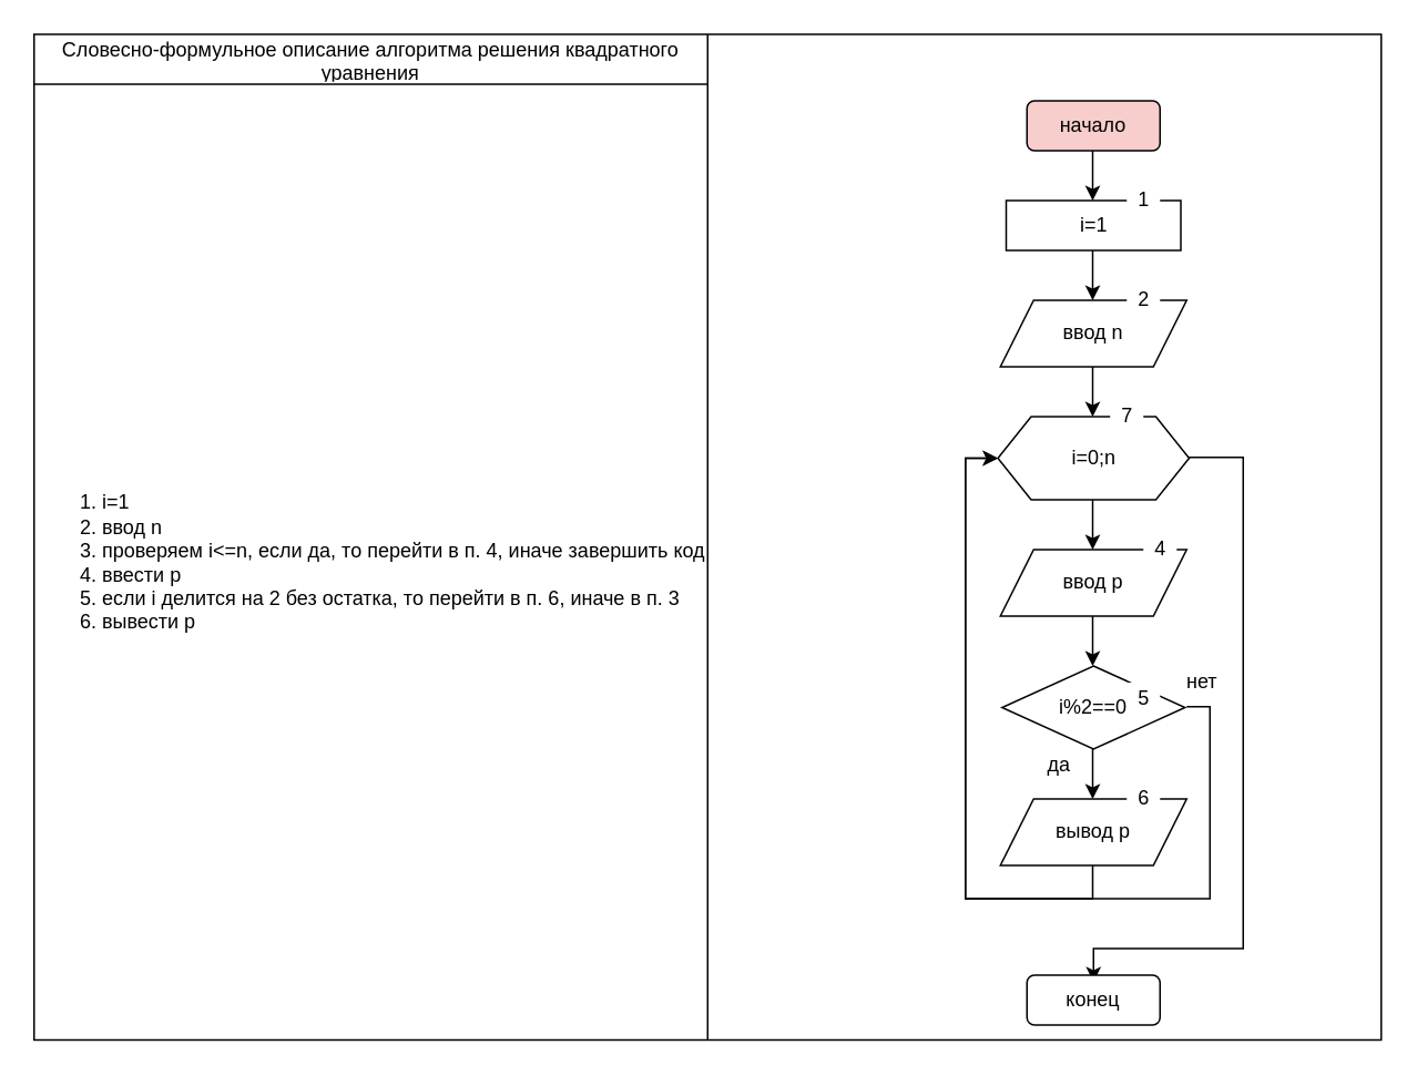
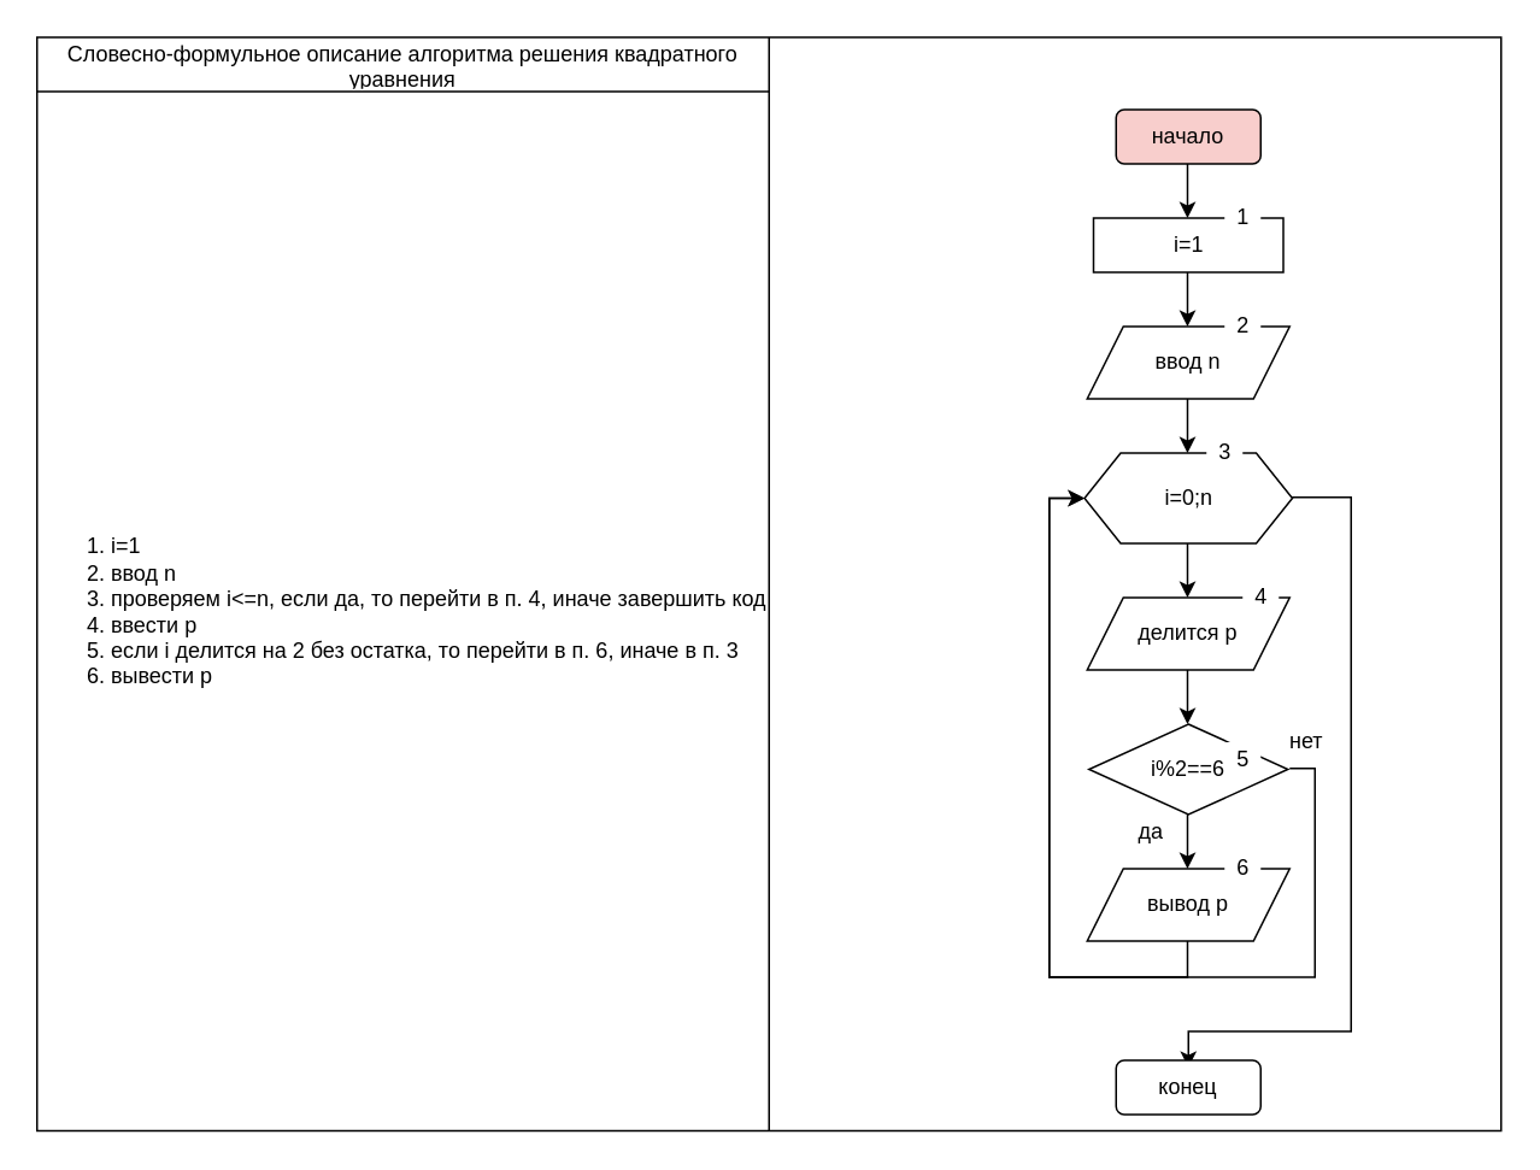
  <mxCell id="0" />
  <mxCell id="1" parent="0" />
  <mxCell id="2" value="" style="shape=table;startSize=0;container=1;collapsible=0;childLayout=tableLayout;hachureGap=4;pointerEvents=0;" vertex="1" parent="1"><mxGeometry x="20" y="20" width="810" height="605" as="geometry" /></mxCell>
  <mxCell id="3" value="" style="shape=partialRectangle;collapsible=0;dropTarget=0;pointerEvents=0;fillColor=none;top=0;left=0;bottom=0;right=0;points=[[0,0.5],[1,0.5]];portConstraint=eastwest;hachureGap=4;" vertex="1" parent="2"><mxGeometry width="810" height="30" as="geometry" /></mxCell>
  <mxCell id="4" value="Словесно-формульное описание алгоритма решения квадратного уравнения" style="shape=partialRectangle;html=1;whiteSpace=wrap;connectable=0;overflow=hidden;fillColor=none;top=0;left=0;bottom=0;right=0;pointerEvents=1;hachureGap=4;" vertex="1" parent="3"><mxGeometry width="405" height="30" as="geometry"><mxRectangle width="405" height="30" as="alternateBounds" /></mxGeometry></mxCell>
  <mxCell id="5" value="" style="shape=partialRectangle;collapsible=0;dropTarget=0;pointerEvents=0;fillColor=none;top=0;left=0;bottom=0;right=0;points=[[0,0.5],[1,0.5]];portConstraint=eastwest;hachureGap=4;" vertex="1" parent="2"><mxGeometry y="30" width="810" height="575" as="geometry" /></mxCell>
  <mxCell id="6" value="&lt;div align=&quot;left&quot;&gt;&lt;ol&gt;&lt;li&gt;i=1&lt;/li&gt;&lt;li&gt;ввод n&lt;/li&gt;&lt;li&gt;проверяем i&amp;lt;=n, если да, то перейти в п. 4, иначе завершить код&lt;/li&gt;&lt;li&gt;ввести p&lt;/li&gt;&lt;li&gt;если i делится на 2 без остатка, то перейти в п. 6, иначе в п. 3&lt;/li&gt;&lt;li&gt;вывести p&lt;br&gt;&lt;/li&gt;&lt;/ol&gt;&lt;/div&gt;" style="shape=partialRectangle;html=1;whiteSpace=wrap;connectable=0;overflow=hidden;fillColor=none;top=0;left=0;bottom=0;right=0;pointerEvents=1;hachureGap=4;" vertex="1" parent="5"><mxGeometry width="405" height="575" as="geometry"><mxRectangle width="405" height="575" as="alternateBounds" /></mxGeometry></mxCell>
  <mxCell id="7" value="" style="shape=partialRectangle;html=1;whiteSpace=wrap;connectable=0;overflow=hidden;fillColor=none;top=0;left=0;bottom=0;right=0;pointerEvents=1;hachureGap=4;" vertex="1" parent="5"><mxGeometry x="405" width="405" height="575" as="geometry"><mxRectangle width="405" height="575" as="alternateBounds" /></mxGeometry></mxCell>
  <mxCell id="8" value="начало" style="rounded=1;whiteSpace=wrap;html=1;fillColor=#f8cecc;" vertex="1" parent="1"><mxGeometry x="617" y="60" width="80" height="30" as="geometry" /></mxCell>
  <mxCell id="9" style="edgeStyle=orthogonalEdgeStyle;rounded=0;orthogonalLoop=1;jettySize=auto;html=1;exitX=0.5;exitY=1;exitDx=0;exitDy=0;" edge="1" parent="1"><mxGeometry relative="1" as="geometry"><mxPoint x="657" y="590" as="targetPoint" /><mxPoint x="712" y="274.5" as="sourcePoint" /><Array as="points"><mxPoint x="747" y="275" /><mxPoint x="747" y="570" /><mxPoint x="657" y="570" /></Array></mxGeometry></mxCell>
  <mxCell id="10" style="edgeStyle=orthogonalEdgeStyle;rounded=0;orthogonalLoop=1;jettySize=auto;html=1;exitX=0.5;exitY=1;exitDx=0;exitDy=0;entryX=0;entryY=0.5;entryDx=0;entryDy=0;" edge="1" parent="1" target="20"><mxGeometry relative="1" as="geometry"><mxPoint x="656.5" y="550" as="targetPoint" /><mxPoint x="656.5" y="520" as="sourcePoint" /><Array as="points"><mxPoint x="657" y="540" /><mxPoint x="580" y="540" /><mxPoint x="580" y="275" /></Array></mxGeometry></mxCell>
  <mxCell id="11" style="edgeStyle=orthogonalEdgeStyle;rounded=0;orthogonalLoop=1;jettySize=auto;html=1;exitX=0.5;exitY=1;exitDx=0;exitDy=0;entryX=0;entryY=0.5;entryDx=0;entryDy=0;" edge="1" parent="1" target="20"><mxGeometry relative="1" as="geometry"><mxPoint x="743.5" y="424.5" as="targetPoint" /><mxPoint x="713" y="424.5" as="sourcePoint" /><Array as="points"><mxPoint x="727" y="425" /><mxPoint x="727" y="540" /><mxPoint x="580" y="540" /><mxPoint x="580" y="275" /></Array></mxGeometry></mxCell>
  <mxCell id="12" style="edgeStyle=orthogonalEdgeStyle;rounded=0;orthogonalLoop=1;jettySize=auto;html=1;exitX=0.5;exitY=1;exitDx=0;exitDy=0;" edge="1" parent="1"><mxGeometry relative="1" as="geometry"><mxPoint x="656.5" y="480" as="targetPoint" /><mxPoint x="656.5" y="450" as="sourcePoint" /></mxGeometry></mxCell>
  <mxCell id="13" style="edgeStyle=orthogonalEdgeStyle;rounded=0;orthogonalLoop=1;jettySize=auto;html=1;exitX=0.5;exitY=1;exitDx=0;exitDy=0;" edge="1" parent="1"><mxGeometry relative="1" as="geometry"><mxPoint x="656.5" y="400" as="targetPoint" /><mxPoint x="656.5" y="370" as="sourcePoint" /></mxGeometry></mxCell>
  <mxCell id="14" style="edgeStyle=orthogonalEdgeStyle;rounded=0;orthogonalLoop=1;jettySize=auto;html=1;exitX=0.5;exitY=1;exitDx=0;exitDy=0;" edge="1" parent="1"><mxGeometry relative="1" as="geometry"><mxPoint x="656.5" y="330" as="targetPoint" /><mxPoint x="656.5" y="300" as="sourcePoint" /></mxGeometry></mxCell>
  <mxCell id="15" style="edgeStyle=orthogonalEdgeStyle;rounded=0;orthogonalLoop=1;jettySize=auto;html=1;exitX=0.5;exitY=1;exitDx=0;exitDy=0;" edge="1" parent="1"><mxGeometry relative="1" as="geometry"><mxPoint x="656.5" y="250" as="targetPoint" /><mxPoint x="656.5" y="220" as="sourcePoint" /></mxGeometry></mxCell>
  <mxCell id="16" style="edgeStyle=orthogonalEdgeStyle;rounded=0;orthogonalLoop=1;jettySize=auto;html=1;exitX=0.5;exitY=1;exitDx=0;exitDy=0;" edge="1" parent="1"><mxGeometry relative="1" as="geometry"><mxPoint x="656.5" y="180" as="targetPoint" /><mxPoint x="656.5" y="150" as="sourcePoint" /></mxGeometry></mxCell>
  <mxCell id="17" style="edgeStyle=orthogonalEdgeStyle;rounded=0;orthogonalLoop=1;jettySize=auto;html=1;exitX=0.5;exitY=1;exitDx=0;exitDy=0;" edge="1" parent="1"><mxGeometry relative="1" as="geometry"><mxPoint x="656.5" y="120" as="targetPoint" /><mxPoint x="656.5" y="90" as="sourcePoint" /></mxGeometry></mxCell>
  <mxCell id="18" value="&lt;div&gt;i=1&lt;br&gt;&lt;/div&gt;" style="rounded=0;whiteSpace=wrap;html=1;" vertex="1" parent="1"><mxGeometry x="604.5" y="120" width="105" height="30" as="geometry" /></mxCell>
  <mxCell id="19" value="ввод n" style="shape=parallelogram;perimeter=parallelogramPerimeter;whiteSpace=wrap;html=1;fixedSize=1;" vertex="1" parent="1"><mxGeometry x="601" y="180" width="112" height="40" as="geometry" /></mxCell>
  <mxCell id="20" value="i=0;n" style="shape=hexagon;perimeter=hexagonPerimeter2;whiteSpace=wrap;html=1;fixedSize=1;" vertex="1" parent="1"><mxGeometry x="599.5" y="250" width="115" height="50" as="geometry" /></mxCell>
- <mxCell id="21" value="ввод p" style="shape=parallelogram;perimeter=parallelogramPerimeter;whiteSpace=wrap;html=1;fixedSize=1;" vertex="1" parent="1"><mxGeometry x="601" y="330" width="112" height="40" as="geometry" /></mxCell>
- <mxCell id="22" value="i%2==0" style="rhombus;whiteSpace=wrap;html=1;hachureGap=4;pointerEvents=0;" vertex="1" parent="1"><mxGeometry x="602" y="400" width="110" height="50" as="geometry" /></mxCell>
+ <mxCell id="21" value="делится p" style="shape=parallelogram;perimeter=parallelogramPerimeter;whiteSpace=wrap;html=1;fixedSize=1;" vertex="1" parent="1"><mxGeometry x="601" y="330" width="112" height="40" as="geometry" /></mxCell>
+ <mxCell id="22" value="i%2==6" style="rhombus;whiteSpace=wrap;html=1;hachureGap=4;pointerEvents=0;" vertex="1" parent="1"><mxGeometry x="602" y="400" width="110" height="50" as="geometry" /></mxCell>
  <mxCell id="23" value="да" style="text;html=1;align=center;verticalAlign=middle;resizable=0;points=[];autosize=1;strokeColor=none;fillColor=none;" vertex="1" parent="1"><mxGeometry x="621" y="450" width="30" height="20" as="geometry" /></mxCell>
  <mxCell id="24" value="нет" style="text;html=1;align=center;verticalAlign=middle;resizable=0;points=[];autosize=1;strokeColor=none;fillColor=none;" vertex="1" parent="1"><mxGeometry x="707" y="400" width="30" height="20" as="geometry" /></mxCell>
  <mxCell id="25" value="вывод p" style="shape=parallelogram;perimeter=parallelogramPerimeter;whiteSpace=wrap;html=1;fixedSize=1;" vertex="1" parent="1"><mxGeometry x="601" y="480" width="112" height="40" as="geometry" /></mxCell>
  <mxCell id="26" value="конец" style="rounded=1;whiteSpace=wrap;html=1;" vertex="1" parent="1"><mxGeometry x="617" y="586" width="80" height="30" as="geometry" /></mxCell>
  <mxCell id="27" value="1" style="text;html=1;align=center;verticalAlign=middle;resizable=0;points=[];autosize=1;strokeColor=none;fillColor=#FFFFFF;" vertex="1" parent="1"><mxGeometry x="677" y="110" width="20" height="20" as="geometry" /></mxCell>
  <mxCell id="28" value="2" style="text;html=1;align=center;verticalAlign=middle;resizable=0;points=[];autosize=1;strokeColor=none;fillColor=#FFFFFF;" vertex="1" parent="1"><mxGeometry x="677" y="170" width="20" height="20" as="geometry" /></mxCell>
- <mxCell id="29" value="7" style="text;html=1;align=center;verticalAlign=middle;resizable=0;points=[];autosize=1;strokeColor=none;fillColor=#FFFFFF;" vertex="1" parent="1"><mxGeometry x="667" y="240" width="20" height="20" as="geometry" /></mxCell>
+ <mxCell id="29" value="3" style="text;html=1;align=center;verticalAlign=middle;resizable=0;points=[];autosize=1;strokeColor=none;fillColor=#FFFFFF;" vertex="1" parent="1"><mxGeometry x="667" y="240" width="20" height="20" as="geometry" /></mxCell>
  <mxCell id="30" value="4" style="text;html=1;align=center;verticalAlign=middle;resizable=0;points=[];autosize=1;strokeColor=none;fillColor=#FFFFFF;" vertex="1" parent="1"><mxGeometry x="687" y="320" width="20" height="20" as="geometry" /></mxCell>
  <mxCell id="31" value="5" style="text;html=1;align=center;verticalAlign=middle;resizable=0;points=[];autosize=1;strokeColor=none;fillColor=#FFFFFF;" vertex="1" parent="1"><mxGeometry x="677" y="410" width="20" height="20" as="geometry" /></mxCell>
  <mxCell id="32" value="6" style="text;html=1;align=center;verticalAlign=middle;resizable=0;points=[];autosize=1;strokeColor=none;fillColor=#FFFFFF;" vertex="1" parent="1"><mxGeometry x="677" y="470" width="20" height="20" as="geometry" /></mxCell>
